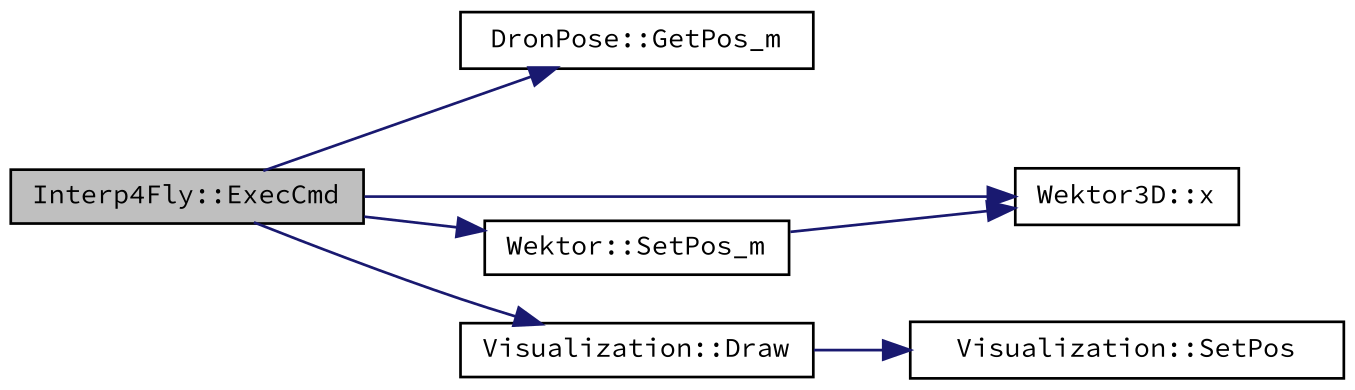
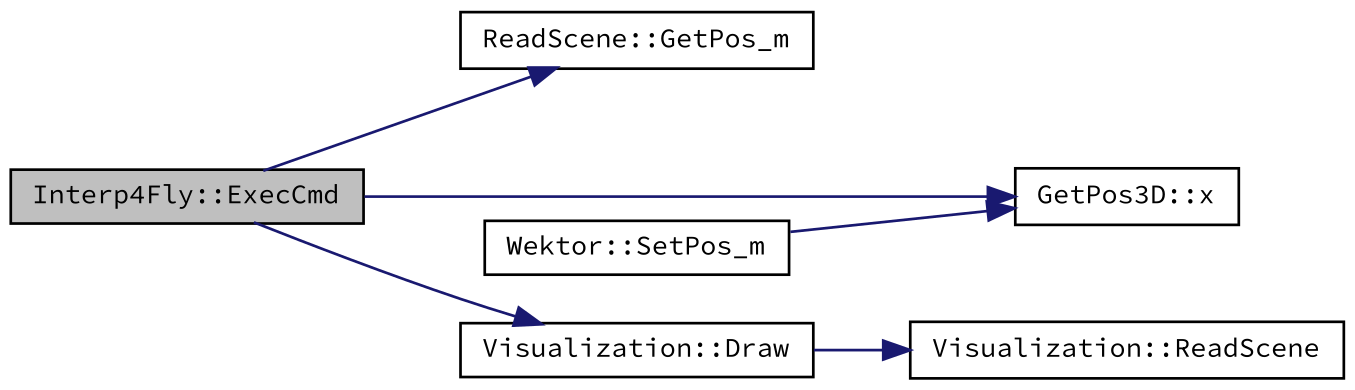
  digraph {
    fontname="Source Code Pro"
    rankdir=LR
    node [color=black fillcolor=white fontname="Source Code Pro" fontsize=10 shape=record style=filled]
    edge [color=midnightblue fontname="Source Code Pro" fontsize=10 labelfontname=Helvetica labelfontsize=10 style=solid]
    n1 [fillcolor=grey75 fontcolor=black height=0.2 label="Interp4Fly::ExecCmd" width=0.4]
-   n2 [height=0.2 label="DronPose::GetPos_m" width=0.4]
-   n3 [height=0.2 label="Wektor3D::x" width=0.4]
+   n2 [height=0.2 label="ReadScene::GetPos_m" width=0.4]
+   n3 [height=0.2 label="GetPos3D::x" width=0.4]
    n4 [height=0.2 label="Wektor::SetPos_m" width=0.4]
    n5 [height=0.2 label="Visualization::Draw" width=0.4]
-   n6 [height=0.2 label="Visualization::SetPos" width=0.4]
+   n6 [height=0.2 label="Visualization::ReadScene" width=0.4]
    n1 -> n2
    n1 -> n3
-   n1 -> n4
    n1 -> n5
    n4 -> n3
    n5 -> n6
  }
